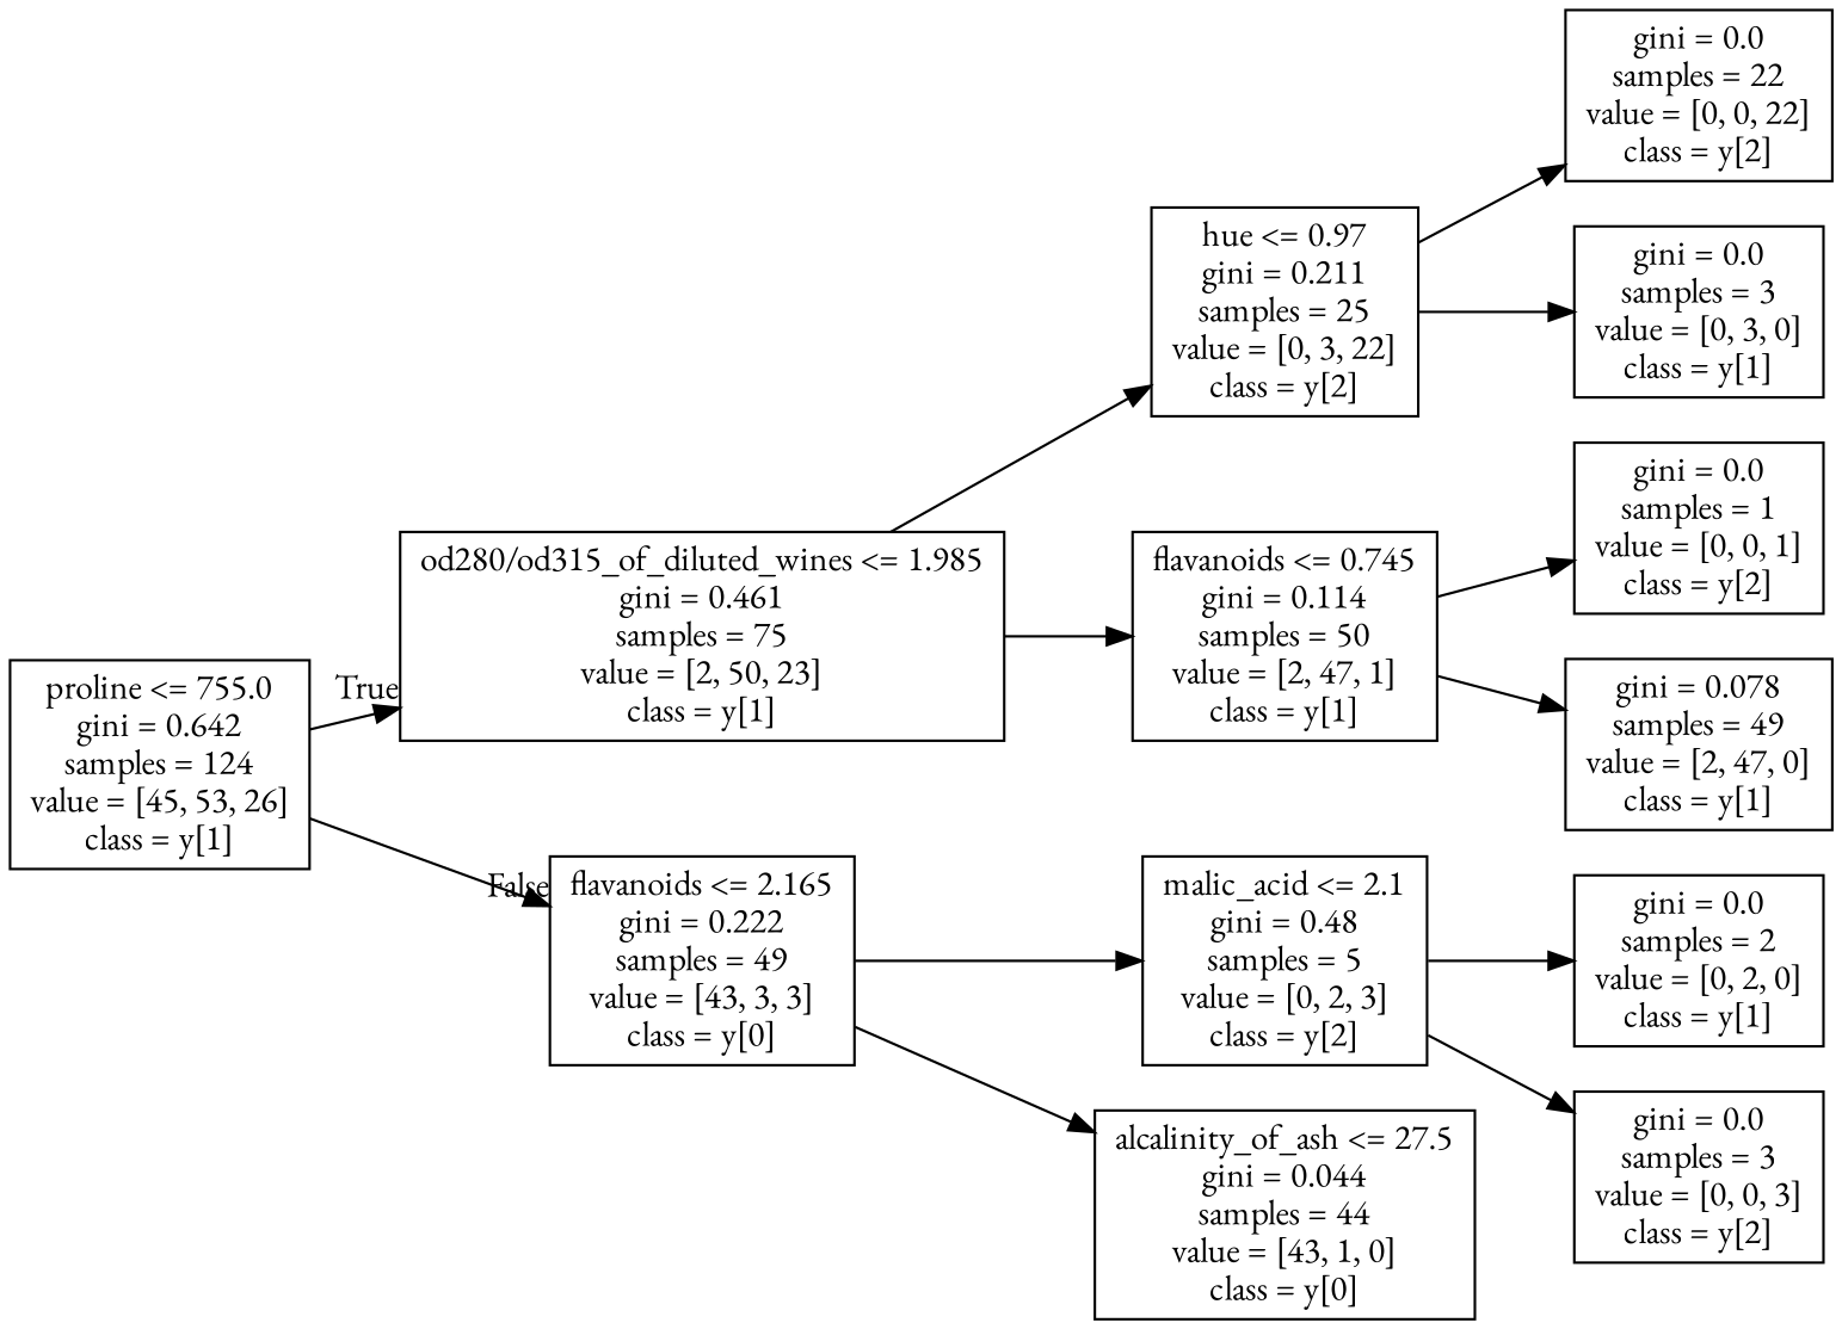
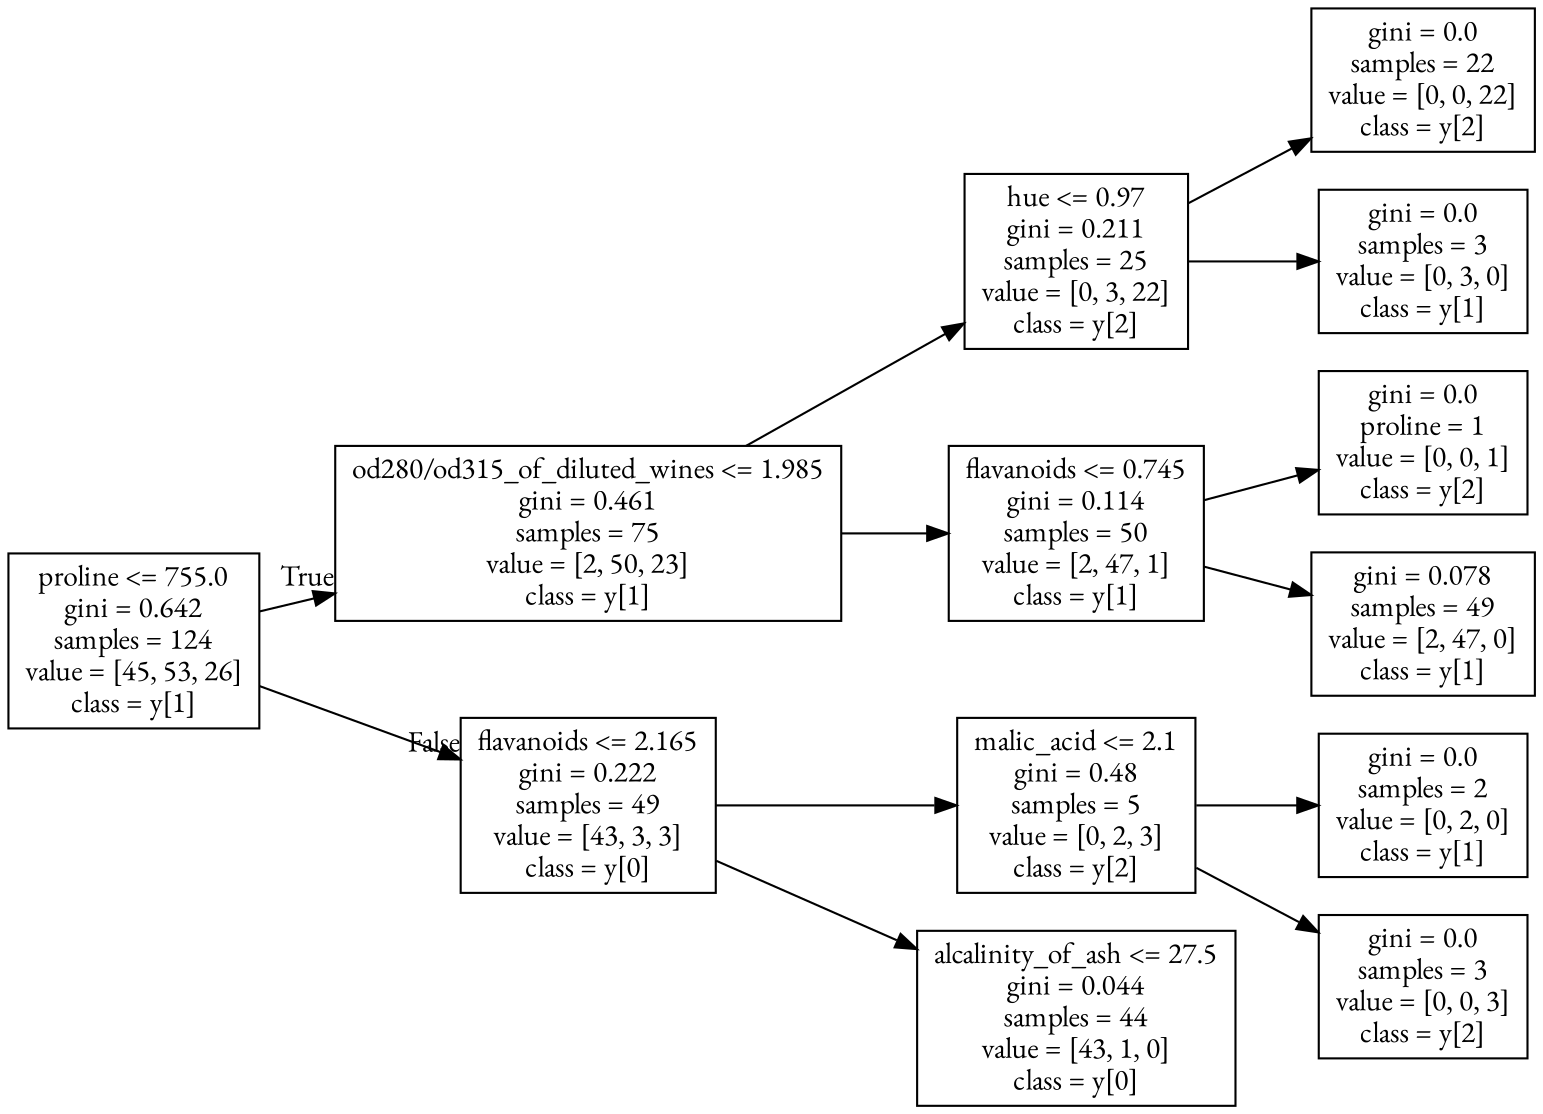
  digraph {
    fontname="EB Garamond"
    rankdir=LR
    node [fontname="EB Garamond" shape=box]
    edge [fontname="EB Garamond"]
    n1 [label="proline <= 755.0\ngini = 0.642\nsamples = 124\nvalue = [45, 53, 26]\nclass = y[1]"]
    n2 [label="od280/od315_of_diluted_wines <= 1.985\ngini = 0.461\nsamples = 75\nvalue = [2, 50, 23]\nclass = y[1]"]
    n3 [label="flavanoids <= 2.165\ngini = 0.222\nsamples = 49\nvalue = [43, 3, 3]\nclass = y[0]"]
    n4 [label="hue <= 0.97\ngini = 0.211\nsamples = 25\nvalue = [0, 3, 22]\nclass = y[2]"]
    n5 [label="flavanoids <= 0.745\ngini = 0.114\nsamples = 50\nvalue = [2, 47, 1]\nclass = y[1]"]
    n6 [label="malic_acid <= 2.1\ngini = 0.48\nsamples = 5\nvalue = [0, 2, 3]\nclass = y[2]"]
    n7 [label="alcalinity_of_ash <= 27.5\ngini = 0.044\nsamples = 44\nvalue = [43, 1, 0]\nclass = y[0]"]
    n8 [label="gini = 0.0\nsamples = 22\nvalue = [0, 0, 22]\nclass = y[2]"]
    n9 [label="gini = 0.0\nsamples = 3\nvalue = [0, 3, 0]\nclass = y[1]"]
-   n10 [label="gini = 0.0\nsamples = 1\nvalue = [0, 0, 1]\nclass = y[2]"]
+   n10 [label="gini = 0.0\nproline = 1\nvalue = [0, 0, 1]\nclass = y[2]"]
    n11 [label="gini = 0.078\nsamples = 49\nvalue = [2, 47, 0]\nclass = y[1]"]
    n12 [label="gini = 0.0\nsamples = 2\nvalue = [0, 2, 0]\nclass = y[1]"]
    n13 [label="gini = 0.0\nsamples = 3\nvalue = [0, 0, 3]\nclass = y[2]"]
    n1 -> n2 [headlabel=True labelangle=45 labeldistance=2.5]
    n1 -> n3 [headlabel=False labelangle=-45 labeldistance=2.5]
    n2 -> n4
    n2 -> n5
    n3 -> n6
    n3 -> n7
    n4 -> n8
    n4 -> n9
    n5 -> n10
    n5 -> n11
    n6 -> n12
    n6 -> n13
  }
